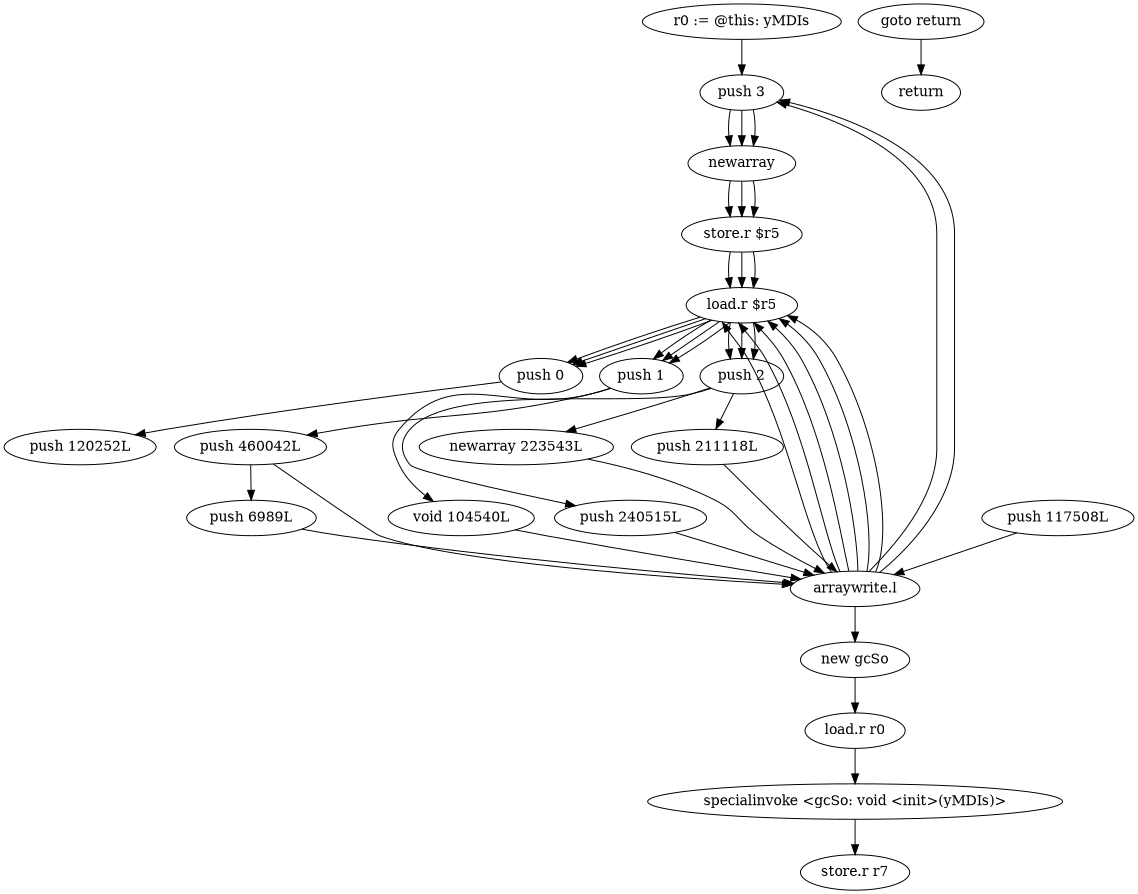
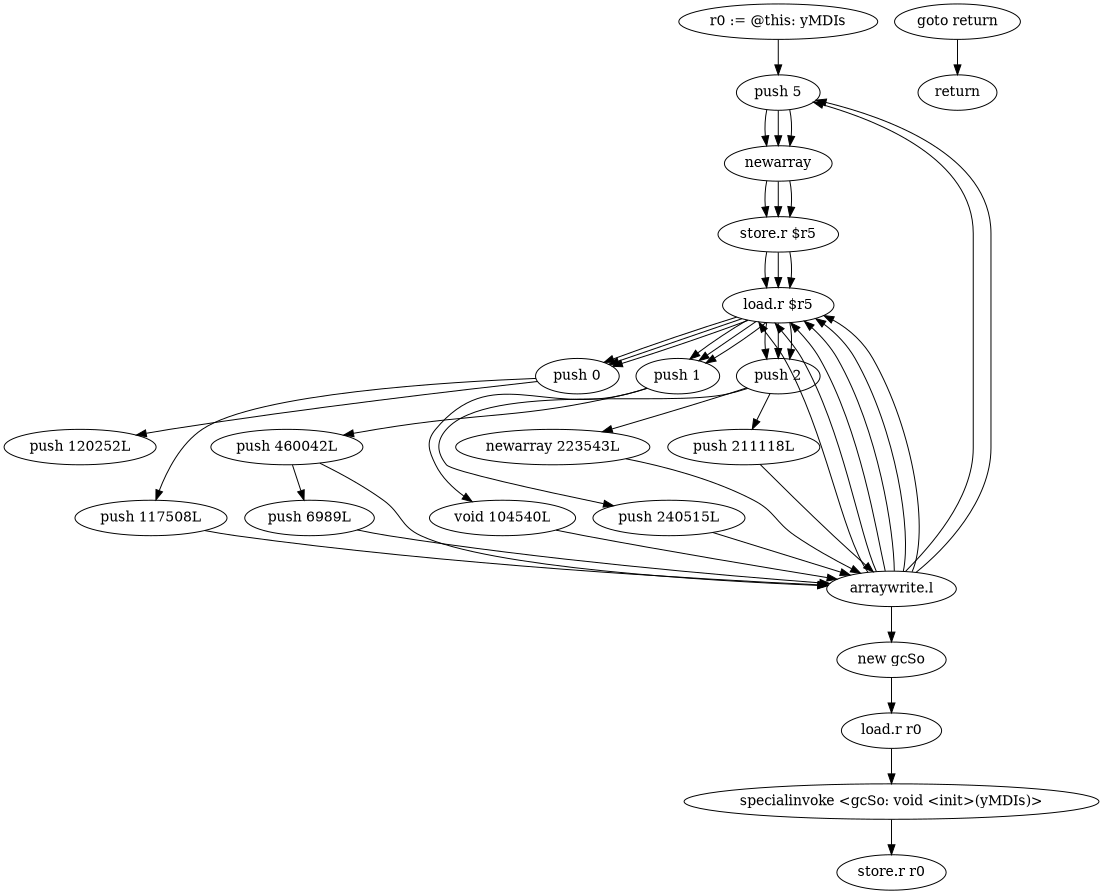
  digraph {
    "r0 := @this: yMDIs"
-   "push 3"
+   "push 3" [label="push 5"]
    newarray
    "store.r $r5"
    "load.r $r5"
    "push 0"
    "push 1"
    "push 2"
    "push 120252L"
    "push 117508L"
    "push 460042L"
    n12 [label="void 104540L"]
    "push 240515L"
    n14 [label="newarray 223543L"]
    "push 211118L"
    "push 6989L"
    "arraywrite.l"
    "new gcSo"
    "load.r r0"
    "specialinvoke <gcSo: void <init>(yMDIs)>"
-   "store.r r0" [label="store.r r7"]
+   "store.r r0"
    "goto return"
    return
    "r0 := @this: yMDIs" -> "push 3"
    "push 3" -> newarray
    "push 3" -> newarray
    "push 3" -> newarray
    newarray -> "store.r $r5"
    newarray -> "store.r $r5"
    newarray -> "store.r $r5"
    "store.r $r5" -> "load.r $r5"
    "store.r $r5" -> "load.r $r5"
    "store.r $r5" -> "load.r $r5"
    "load.r $r5" -> "push 0"
    "load.r $r5" -> "push 0"
    "load.r $r5" -> "push 0"
    "load.r $r5" -> "push 1"
    "load.r $r5" -> "push 1"
    "load.r $r5" -> "push 1"
    "load.r $r5" -> "push 2"
    "load.r $r5" -> "push 2"
    "load.r $r5" -> "push 2"
    "push 0" -> "push 120252L"
+   "push 0" -> "push 117508L"
    "push 1" -> "push 460042L"
    "push 1" -> n12
    "push 2" -> "push 240515L"
    "push 2" -> n14
    "push 2" -> "push 211118L"
    "push 117508L" -> "arraywrite.l"
    "push 460042L" -> "push 6989L"
    "push 460042L" -> "arraywrite.l"
    n12 -> "arraywrite.l"
    "push 240515L" -> "arraywrite.l"
    n14 -> "arraywrite.l"
    "push 211118L" -> "arraywrite.l"
    "push 6989L" -> "arraywrite.l"
    "arraywrite.l" -> "push 3"
    "arraywrite.l" -> "push 3"
    "arraywrite.l" -> "load.r $r5"
    "arraywrite.l" -> "load.r $r5"
    "arraywrite.l" -> "load.r $r5"
    "arraywrite.l" -> "load.r $r5"
    "arraywrite.l" -> "load.r $r5"
    "arraywrite.l" -> "load.r $r5"
    "arraywrite.l" -> "new gcSo"
    "new gcSo" -> "load.r r0"
    "load.r r0" -> "specialinvoke <gcSo: void <init>(yMDIs)>"
    "specialinvoke <gcSo: void <init>(yMDIs)>" -> "store.r r0"
    "goto return" -> return
  }
